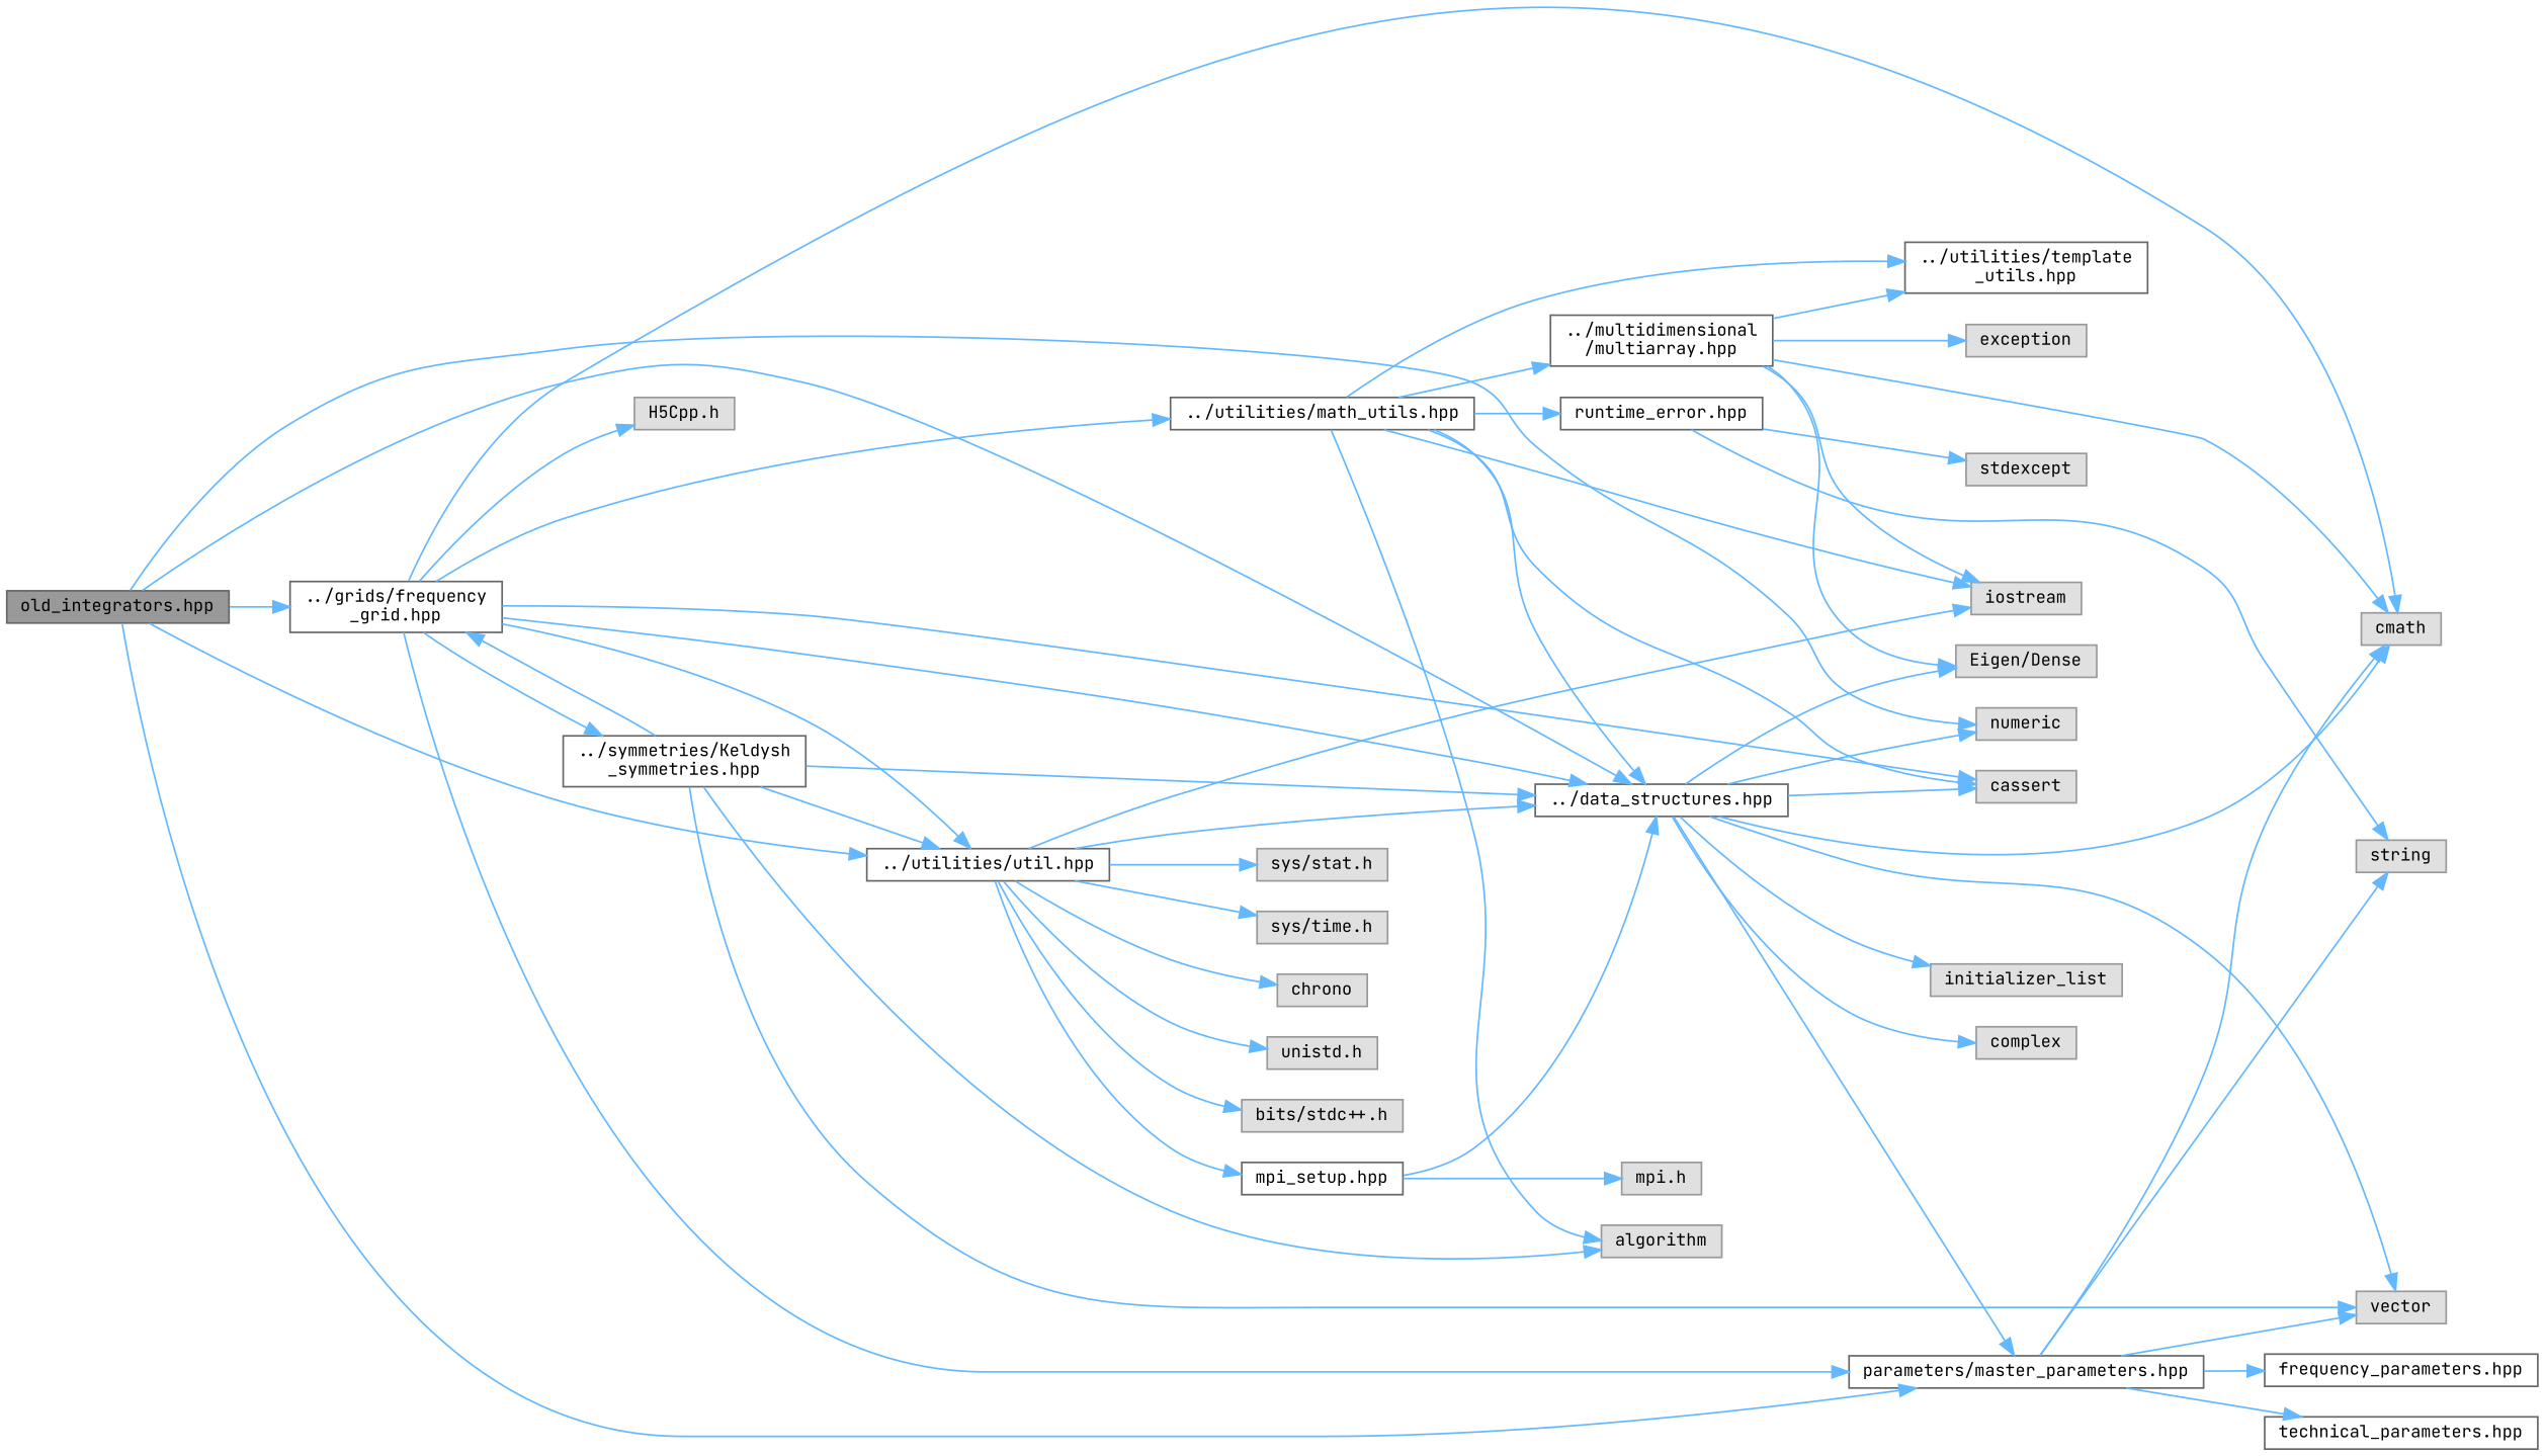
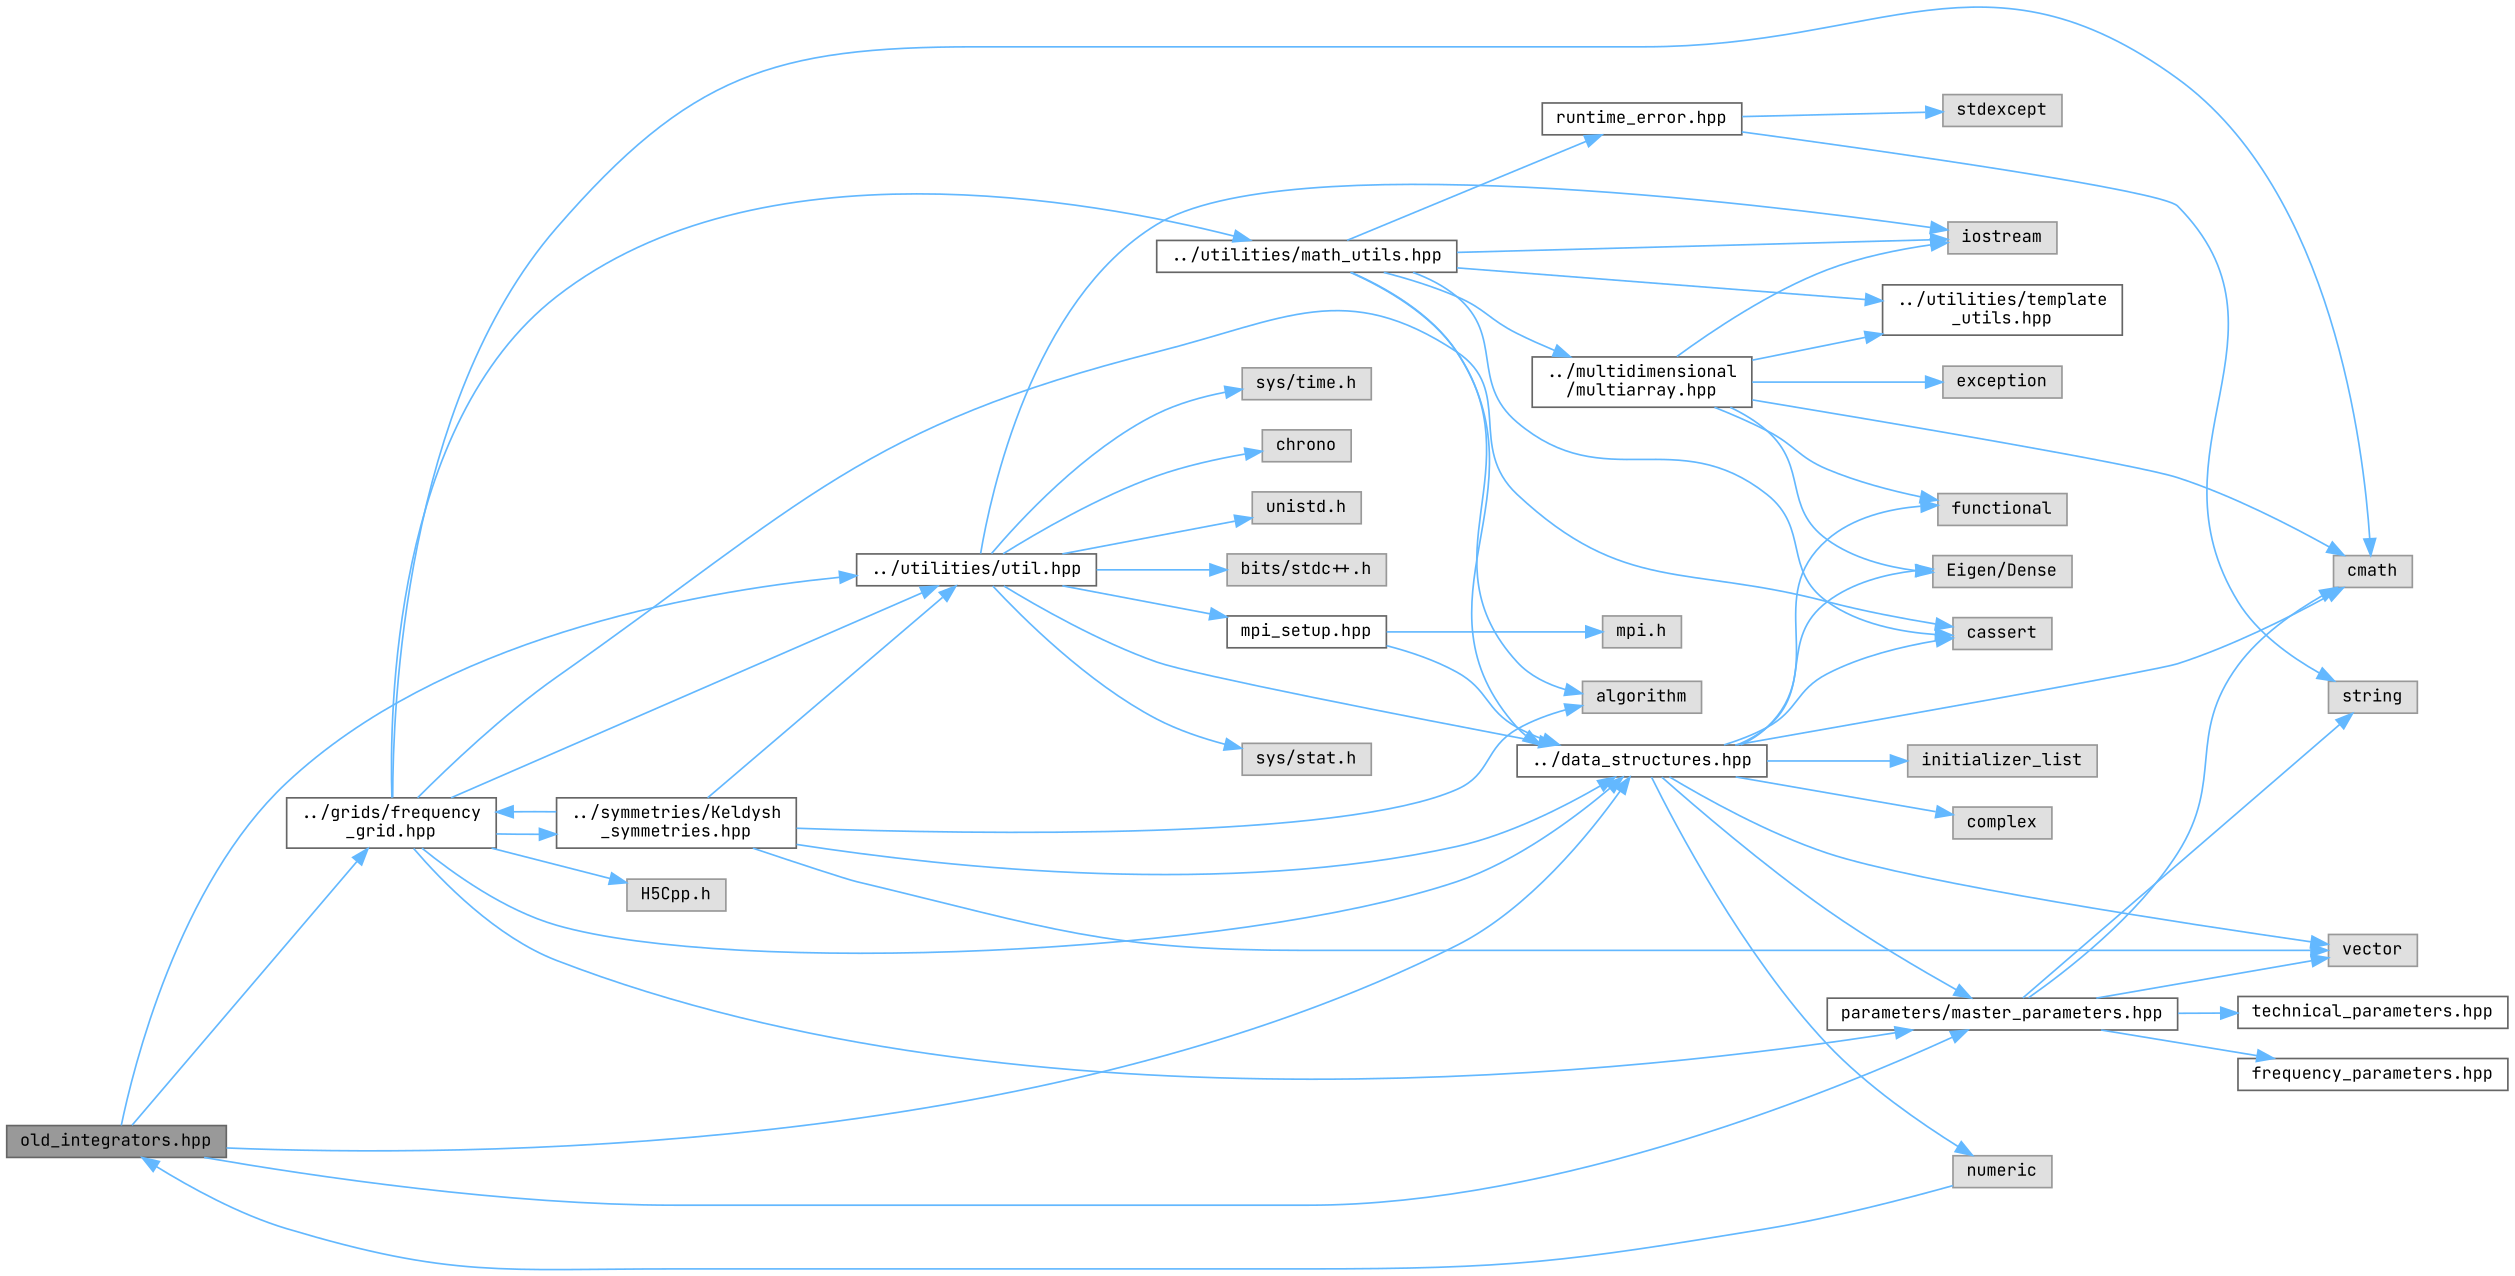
  digraph {
    fontname="JetBrains Mono"
    rankdir=LR
    node [color=grey60 fillcolor="#E0E0E0" fontname="JetBrains Mono" fontsize=10 shape=box style=filled]
    edge [color=steelblue1 fontname="JetBrains Mono" fontsize=10 labelfontname=Helvetica labelfontsize=10 style=solid]
    n1 [color=gray40 fillcolor=grey60 fontcolor=black height=0.2 label="old_integrators.hpp" width=0.4]
    n2 [height=0.2 label=numeric width=0.4]
    n3 [color=grey40 fillcolor=white height=0.2 label="../data_structures.hpp" width=0.4]
    n4 [color=grey40 fillcolor=white height=0.2 label="parameters/master_parameters.hpp" width=0.4]
    n5 [color=grey40 fillcolor=white height=0.2 label="../utilities/util.hpp" width=0.4]
    n6 [color=grey40 fillcolor=white height=0.2 label="../grids/frequency\l_grid.hpp" width=0.4]
    n7 [height=0.2 label=complex width=0.4]
    n8 [height=0.2 label=cmath width=0.4]
    n9 [height=0.2 label=vector width=0.4]
    n10 [height=0.2 label=initializer_list width=0.4]
+   n11 [height=0.2 label=functional width=0.4]
    n12 [height=0.2 label=cassert width=0.4]
    n13 [height=0.2 label="Eigen/Dense" width=0.4]
    n14 [height=0.2 label=string width=0.4]
    n15 [color=grey40 fillcolor=white height=0.2 label="frequency_parameters.hpp" width=0.4]
    n16 [color=grey40 fillcolor=white height=0.2 label="technical_parameters.hpp" width=0.4]
    n17 [height=0.2 label="sys/time.h" width=0.4]
    n18 [height=0.2 label=chrono width=0.4]
    n19 [height=0.2 label="unistd.h" width=0.4]
    n20 [height=0.2 label=iostream width=0.4]
    n21 [height=0.2 label="bits/stdc++.h" width=0.4]
    n22 [height=0.2 label="sys/stat.h" width=0.4]
    n23 [color=grey40 fillcolor=white height=0.2 label="mpi_setup.hpp" width=0.4]
    n24 [color=grey40 fillcolor=white height=0.2 label="../utilities/math_utils.hpp" width=0.4]
    n25 [color=grey40 fillcolor=white height=0.2 label="../symmetries/Keldysh\l_symmetries.hpp" width=0.4]
    n26 [height=0.2 label="H5Cpp.h" width=0.4]
    n27 [height=0.2 label="mpi.h" width=0.4]
    n28 [color=grey40 fillcolor=white height=0.2 label="../multidimensional\l/multiarray.hpp" width=0.4]
    n29 [color=grey40 fillcolor=white height=0.2 label="../utilities/template\l_utils.hpp" width=0.4]
    n30 [color=grey40 fillcolor=white height=0.2 label="runtime_error.hpp" width=0.4]
    n31 [height=0.2 label=algorithm width=0.4]
    n32 [height=0.2 label=exception width=0.4]
    n33 [height=0.2 label=stdexcept width=0.4]
-   n1 -> n2
+   n2 -> n1
    n1 -> n3
    n1 -> n4
    n1 -> n5
    n1 -> n6
    n3 -> n2
    n3 -> n4
    n3 -> n7
    n3 -> n8
    n3 -> n9
    n3 -> n10
+   n3 -> n11
    n3 -> n12
    n3 -> n13
    n4 -> n8
    n4 -> n9
    n4 -> n14
    n4 -> n15
    n4 -> n16
    n5 -> n3
    n5 -> n17
    n5 -> n18
    n5 -> n19
    n5 -> n20
    n5 -> n21
    n5 -> n22
    n5 -> n23
    n6 -> n3
    n6 -> n4
    n6 -> n5
    n6 -> n8
    n6 -> n12
    n6 -> n24
    n6 -> n25
    n6 -> n26
    n23 -> n3
    n23 -> n27
    n24 -> n3
    n24 -> n12
    n24 -> n20
    n24 -> n28
    n24 -> n29
    n24 -> n30
    n24 -> n31
    n25 -> n3
    n25 -> n5
    n25 -> n6
    n25 -> n9
    n25 -> n31
    n28 -> n8
+   n28 -> n11
    n28 -> n13
    n28 -> n20
    n28 -> n29
    n28 -> n32
    n30 -> n14
    n30 -> n33
  }
